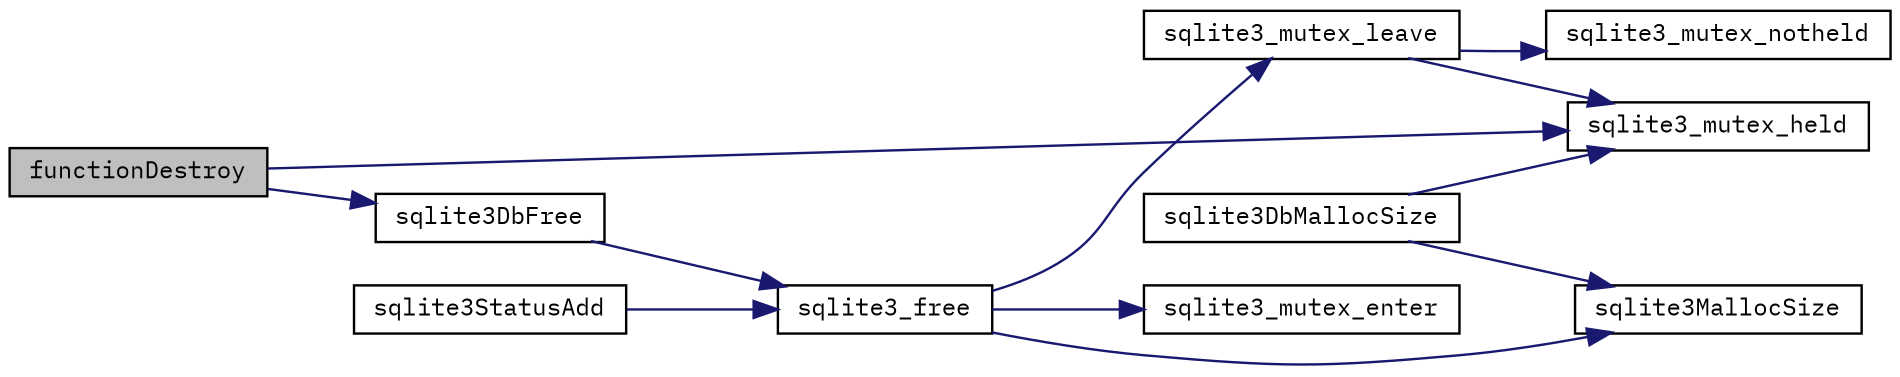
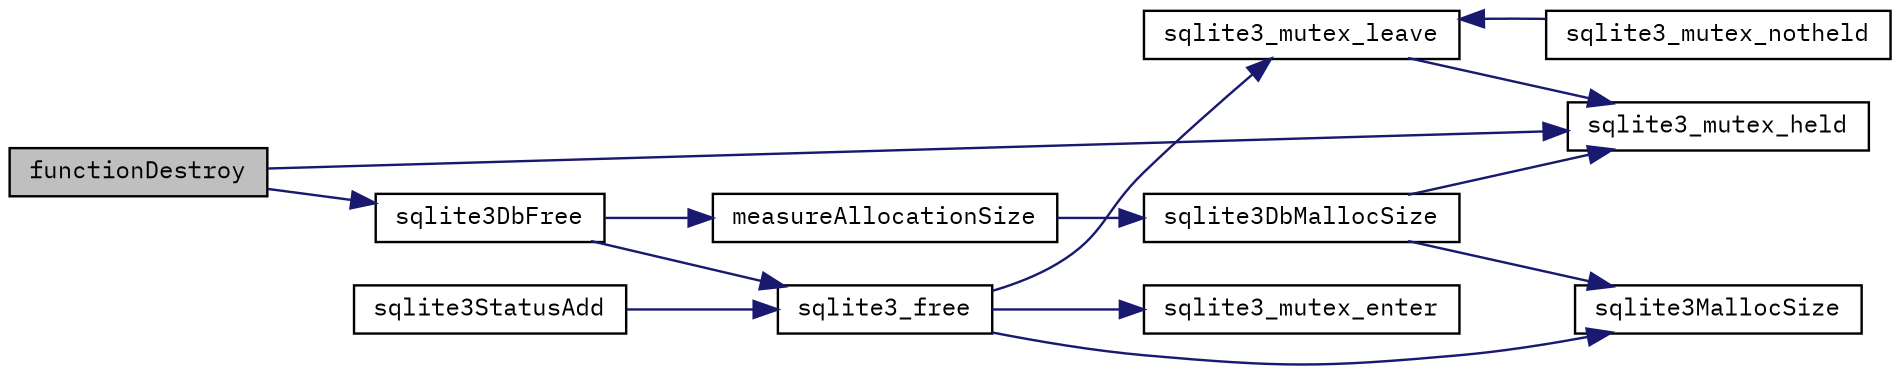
  digraph {
    fontname="IBM Plex Mono"
    rankdir=LR
    node [color=black fillcolor=white fontname="IBM Plex Mono" fontsize=10 shape=record style=filled]
    edge [color=midnightblue fontname="IBM Plex Mono" fontsize=10 labelfontname=FreeSans labelfontsize=10 style=solid]
    n1 [fillcolor=grey75 fontcolor=black height=0.2 label=functionDestroy width=0.4]
    n2 [height=0.2 label=sqlite3DbFree width=0.4]
    n3 [height=0.2 label=sqlite3_mutex_held width=0.4]
+   n4 [height=0.2 label=measureAllocationSize width=0.4]
    n5 [height=0.2 label=sqlite3_free width=0.4]
    n6 [height=0.2 label=sqlite3DbMallocSize width=0.4]
    n7 [height=0.2 label=sqlite3MallocSize width=0.4]
    n8 [height=0.2 label=sqlite3_mutex_enter width=0.4]
    n9 [height=0.2 label=sqlite3_mutex_leave width=0.4]
    n10 [height=0.2 label=sqlite3StatusAdd width=0.4]
    n11 [height=0.2 label=sqlite3_mutex_notheld width=0.4]
    n1 -> n2
    n1 -> n3
+   n2 -> n4
    n2 -> n5
+   n4 -> n6
    n5 -> n7
    n5 -> n8
    n5 -> n9
    n6 -> n3
    n6 -> n7
    n9 -> n3
-   n9 -> n11
+   n11 -> n9
    n10 -> n5
  }
